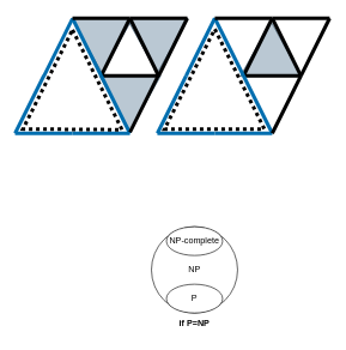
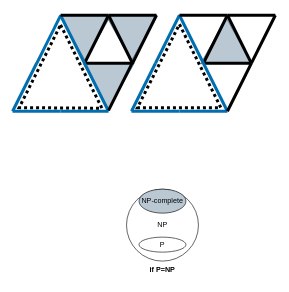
  <mxCell id="0" />
  <mxCell id="1" parent="0" />
  <mxCell id="2" value="" style="triangle;whiteSpace=wrap;html=1;rotation=-90;fillColor=#bac8d3;strokeColor=#23445d;" vertex="1" parent="1"><mxGeometry x="338.25" y="25" width="76.25" height="85" as="geometry" /></mxCell>
  <mxCell id="3" value="" style="triangle;whiteSpace=wrap;html=1;rotation=90;fillColor=#bac8d3;strokeColor=#23445d;" vertex="1" parent="1"><mxGeometry x="142" y="101" width="76.25" height="85" as="geometry" /></mxCell>
  <mxCell id="4" value="" style="triangle;whiteSpace=wrap;html=1;rotation=90;fillColor=#bac8d3;strokeColor=#23445d;" vertex="1" parent="1"><mxGeometry x="180" y="20.63" width="76.25" height="85" as="geometry" /></mxCell>
  <mxCell id="5" value="" style="triangle;whiteSpace=wrap;html=1;rotation=90;fillColor=#bac8d3;strokeColor=#23445d;" vertex="1" parent="1"><mxGeometry x="103.13" y="20.63" width="76.25" height="85" as="geometry" /></mxCell>
  <mxCell id="6" value="" style="endArrow=none;html=1;rounded=0;strokeWidth=5;" edge="1" parent="1"><mxGeometry width="50" height="50" relative="1" as="geometry"><mxPoint x="140" y="105" as="sourcePoint" /><mxPoint x="180" y="25" as="targetPoint" /></mxGeometry></mxCell>
  <mxCell id="7" value="" style="endArrow=none;html=1;rounded=0;strokeWidth=5;" edge="1" parent="1"><mxGeometry width="50" height="50" relative="1" as="geometry"><mxPoint x="140" y="105" as="sourcePoint" /><mxPoint x="220" y="105" as="targetPoint" /></mxGeometry></mxCell>
  <mxCell id="8" value="" style="endArrow=none;html=1;rounded=0;strokeWidth=5;fillColor=#1ba1e2;strokeColor=#006EAF;" edge="1" parent="1"><mxGeometry width="50" height="50" relative="1" as="geometry"><mxPoint x="20" y="185" as="sourcePoint" /><mxPoint x="60" y="105" as="targetPoint" /></mxGeometry></mxCell>
  <mxCell id="9" value="" style="endArrow=none;html=1;rounded=0;strokeWidth=5;fillColor=#1ba1e2;strokeColor=#006EAF;" edge="1" parent="1"><mxGeometry width="50" height="50" relative="1" as="geometry"><mxPoint x="20" y="185" as="sourcePoint" /><mxPoint x="100" y="185" as="targetPoint" /></mxGeometry></mxCell>
  <mxCell id="10" value="" style="endArrow=none;html=1;rounded=0;strokeWidth=5;fillColor=#1ba1e2;strokeColor=#006EAF;" edge="1" parent="1"><mxGeometry width="50" height="50" relative="1" as="geometry"><mxPoint x="180" y="185" as="sourcePoint" /><mxPoint x="140" y="105" as="targetPoint" /></mxGeometry></mxCell>
  <mxCell id="11" value="" style="endArrow=none;html=1;rounded=0;strokeWidth=5;fillColor=#1ba1e2;strokeColor=#006EAF;" edge="1" parent="1"><mxGeometry width="50" height="50" relative="1" as="geometry"><mxPoint x="100" y="185" as="sourcePoint" /><mxPoint x="180" y="185" as="targetPoint" /></mxGeometry></mxCell>
  <mxCell id="12" value="" style="endArrow=none;html=1;rounded=0;strokeWidth=5;" edge="1" parent="1"><mxGeometry width="50" height="50" relative="1" as="geometry"><mxPoint x="180" y="183.5" as="sourcePoint" /><mxPoint x="220" y="103.5" as="targetPoint" /></mxGeometry></mxCell>
  <mxCell id="13" value="" style="endArrow=none;html=1;rounded=0;strokeWidth=5;fillColor=#1ba1e2;strokeColor=#006EAF;" edge="1" parent="1"><mxGeometry width="50" height="50" relative="1" as="geometry"><mxPoint x="60" y="105.63" as="sourcePoint" /><mxPoint x="100" y="25.63" as="targetPoint" /></mxGeometry></mxCell>
  <mxCell id="14" value="" style="endArrow=none;html=1;rounded=0;strokeWidth=5;fillColor=#1ba1e2;strokeColor=#006EAF;" edge="1" parent="1"><mxGeometry width="50" height="50" relative="1" as="geometry"><mxPoint x="140" y="105" as="sourcePoint" /><mxPoint x="100" y="25" as="targetPoint" /></mxGeometry></mxCell>
  <mxCell id="15" value="" style="endArrow=none;html=1;rounded=0;strokeWidth=5;" edge="1" parent="1"><mxGeometry width="50" height="50" relative="1" as="geometry"><mxPoint x="220" y="105" as="sourcePoint" /><mxPoint x="180" y="25" as="targetPoint" /></mxGeometry></mxCell>
  <mxCell id="16" value="" style="endArrow=none;html=1;rounded=0;strokeWidth=5;" edge="1" parent="1"><mxGeometry width="50" height="50" relative="1" as="geometry"><mxPoint x="220" y="105" as="sourcePoint" /><mxPoint x="260" y="25" as="targetPoint" /></mxGeometry></mxCell>
  <mxCell id="17" value="" style="endArrow=none;html=1;rounded=0;strokeWidth=5;" edge="1" parent="1"><mxGeometry width="50" height="50" relative="1" as="geometry"><mxPoint x="100" y="25" as="sourcePoint" /><mxPoint x="180" y="25" as="targetPoint" /></mxGeometry></mxCell>
  <mxCell id="18" value="" style="endArrow=none;html=1;rounded=0;strokeWidth=5;" edge="1" parent="1"><mxGeometry width="50" height="50" relative="1" as="geometry"><mxPoint x="180" y="25" as="sourcePoint" /><mxPoint x="260" y="25" as="targetPoint" /></mxGeometry></mxCell>
  <mxCell id="19" value="" style="endArrow=none;html=1;rounded=0;strokeWidth=5;" edge="1" parent="1"><mxGeometry width="50" height="50" relative="1" as="geometry"><mxPoint x="338.25" y="105" as="sourcePoint" /><mxPoint x="378.25" y="25" as="targetPoint" /></mxGeometry></mxCell>
  <mxCell id="20" value="" style="endArrow=none;html=1;rounded=0;strokeWidth=5;" edge="1" parent="1"><mxGeometry width="50" height="50" relative="1" as="geometry"><mxPoint x="338.25" y="105" as="sourcePoint" /><mxPoint x="418.25" y="105" as="targetPoint" /></mxGeometry></mxCell>
  <mxCell id="21" value="" style="endArrow=none;html=1;rounded=0;strokeWidth=5;fillColor=#1ba1e2;strokeColor=#006EAF;" edge="1" parent="1"><mxGeometry width="50" height="50" relative="1" as="geometry"><mxPoint x="218.25" y="185" as="sourcePoint" /><mxPoint x="258.25" y="105" as="targetPoint" /></mxGeometry></mxCell>
  <mxCell id="22" value="" style="endArrow=none;html=1;rounded=0;strokeWidth=5;fillColor=#1ba1e2;strokeColor=#006EAF;" edge="1" parent="1"><mxGeometry width="50" height="50" relative="1" as="geometry"><mxPoint x="218.25" y="185" as="sourcePoint" /><mxPoint x="298.25" y="185" as="targetPoint" /></mxGeometry></mxCell>
  <mxCell id="23" value="" style="endArrow=none;html=1;rounded=0;strokeWidth=5;fillColor=#1ba1e2;strokeColor=#006EAF;" edge="1" parent="1"><mxGeometry width="50" height="50" relative="1" as="geometry"><mxPoint x="378.25" y="185" as="sourcePoint" /><mxPoint x="338.25" y="105" as="targetPoint" /></mxGeometry></mxCell>
  <mxCell id="24" value="" style="endArrow=none;html=1;rounded=0;strokeWidth=5;fillColor=#1ba1e2;strokeColor=#006EAF;" edge="1" parent="1"><mxGeometry width="50" height="50" relative="1" as="geometry"><mxPoint x="298.25" y="185" as="sourcePoint" /><mxPoint x="378.25" y="185" as="targetPoint" /></mxGeometry></mxCell>
  <mxCell id="25" value="" style="endArrow=none;html=1;rounded=0;strokeWidth=5;" edge="1" parent="1"><mxGeometry width="50" height="50" relative="1" as="geometry"><mxPoint x="378.25" y="185" as="sourcePoint" /><mxPoint x="418.25" y="105" as="targetPoint" /></mxGeometry></mxCell>
  <mxCell id="26" value="" style="endArrow=none;html=1;rounded=0;strokeWidth=5;fillColor=#1ba1e2;strokeColor=#006EAF;" edge="1" parent="1"><mxGeometry width="50" height="50" relative="1" as="geometry"><mxPoint x="258.25" y="105" as="sourcePoint" /><mxPoint x="298.25" y="25" as="targetPoint" /></mxGeometry></mxCell>
  <mxCell id="27" value="" style="endArrow=none;html=1;rounded=0;strokeWidth=5;fillColor=#1ba1e2;strokeColor=#006EAF;" edge="1" parent="1"><mxGeometry width="50" height="50" relative="1" as="geometry"><mxPoint x="338.25" y="105" as="sourcePoint" /><mxPoint x="298.25" y="25" as="targetPoint" /></mxGeometry></mxCell>
  <mxCell id="28" value="" style="endArrow=none;html=1;rounded=0;strokeWidth=5;" edge="1" parent="1"><mxGeometry width="50" height="50" relative="1" as="geometry"><mxPoint x="418.25" y="105" as="sourcePoint" /><mxPoint x="378.25" y="25" as="targetPoint" /></mxGeometry></mxCell>
  <mxCell id="29" value="" style="endArrow=none;html=1;rounded=0;strokeWidth=5;" edge="1" parent="1"><mxGeometry width="50" height="50" relative="1" as="geometry"><mxPoint x="418.25" y="105" as="sourcePoint" /><mxPoint x="458.25" y="25" as="targetPoint" /></mxGeometry></mxCell>
  <mxCell id="30" value="" style="endArrow=none;html=1;rounded=0;strokeWidth=5;" edge="1" parent="1"><mxGeometry width="50" height="50" relative="1" as="geometry"><mxPoint x="298.25" y="25" as="sourcePoint" /><mxPoint x="378.25" y="25" as="targetPoint" /></mxGeometry></mxCell>
  <mxCell id="31" value="" style="endArrow=none;html=1;rounded=0;strokeWidth=5;" edge="1" parent="1"><mxGeometry width="50" height="50" relative="1" as="geometry"><mxPoint x="378.25" y="25" as="sourcePoint" /><mxPoint x="458.25" y="25" as="targetPoint" /></mxGeometry></mxCell>
  <mxCell id="32" value="" style="endArrow=none;dashed=1;html=1;dashPattern=1 1;strokeWidth=5;rounded=0;strokeColor=#000000;" edge="1" parent="1"><mxGeometry width="50" height="50" relative="1" as="geometry"><mxPoint x="100" y="41" as="sourcePoint" /><mxPoint x="100" y="41" as="targetPoint" /><Array as="points"><mxPoint x="169" y="180" /><mxPoint x="31" y="179" /></Array></mxGeometry></mxCell>
  <mxCell id="33" value="" style="endArrow=none;dashed=1;html=1;dashPattern=1 1;strokeWidth=5;rounded=0;strokeColor=#000000;" edge="1" parent="1"><mxGeometry width="50" height="50" relative="1" as="geometry"><mxPoint x="298.25" y="40" as="sourcePoint" /><mxPoint x="298.25" y="40" as="targetPoint" /><Array as="points"><mxPoint x="367.25" y="179" /><mxPoint x="228.25" y="179" /></Array></mxGeometry></mxCell>
  <mxCell id="34" value="NP" style="ellipse;whiteSpace=wrap;html=1;aspect=fixed;align=center;" vertex="1" parent="1"><mxGeometry x="210" y="315" width="120" height="120" as="geometry" /></mxCell>
- <mxCell id="35" value="P" style="ellipse;whiteSpace=wrap;html=1;" vertex="1" parent="1"><mxGeometry x="230.88" y="395" width="78.25" height="40" as="geometry" /></mxCell>
- <mxCell id="36" value="NP-complete" style="ellipse;whiteSpace=wrap;html=1;" vertex="1" parent="1"><mxGeometry x="230.88" y="315" width="78.25" height="40" as="geometry" /></mxCell>
+ <mxCell id="35" value="P" style="ellipse;whiteSpace=wrap;html=1;" vertex="1" parent="1"><mxGeometry x="230.88" y="395" width="78.25" height="25" as="geometry" /></mxCell>
+ <mxCell id="36" value="NP-complete" style="ellipse;whiteSpace=wrap;html=1;fillColor=#bac8d3;" vertex="1" parent="1"><mxGeometry x="230.88" y="315" width="78.25" height="40" as="geometry" /></mxCell>
  <mxCell id="37" value="&lt;b&gt;if P=NP&lt;/b&gt;" style="text;html=1;strokeColor=none;fillColor=none;align=center;verticalAlign=middle;whiteSpace=wrap;rounded=0;" vertex="1" parent="1"><mxGeometry x="240" y="435" width="60" height="30" as="geometry" /></mxCell>
